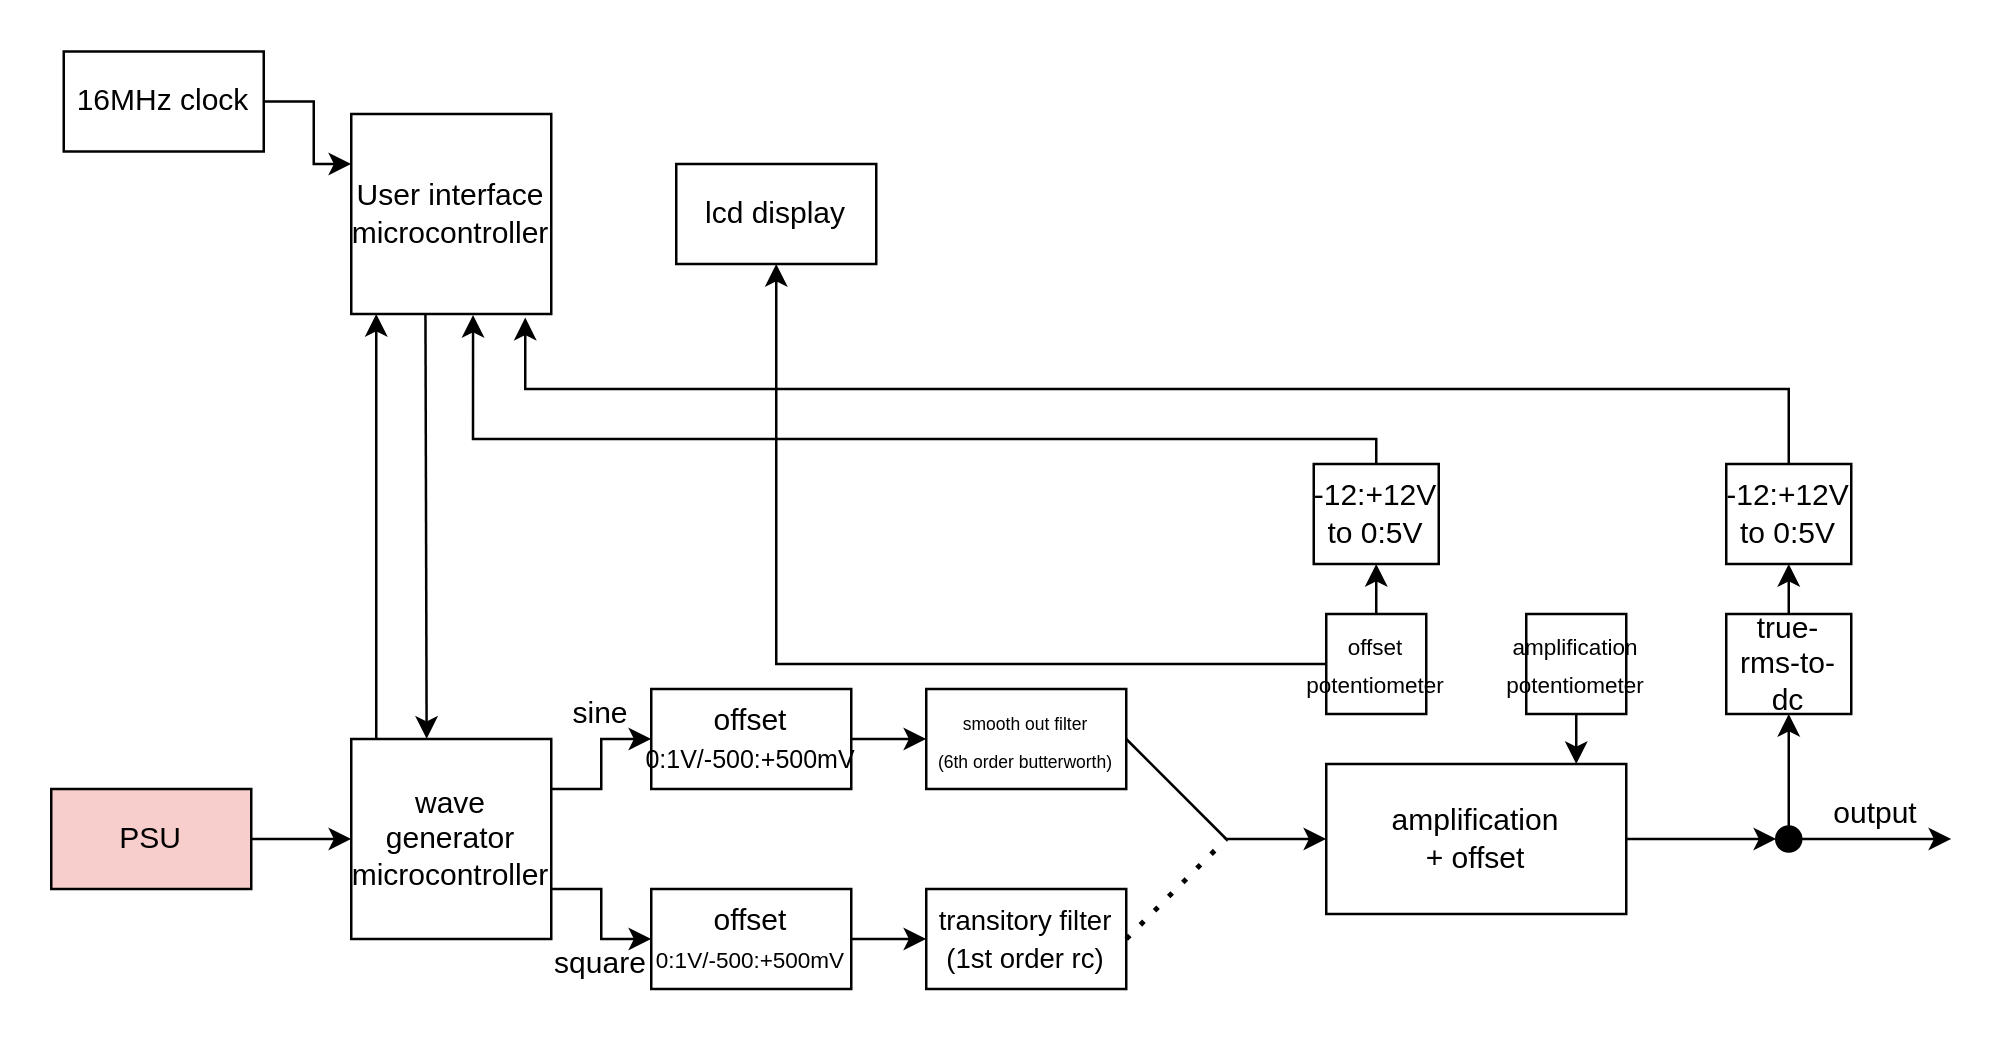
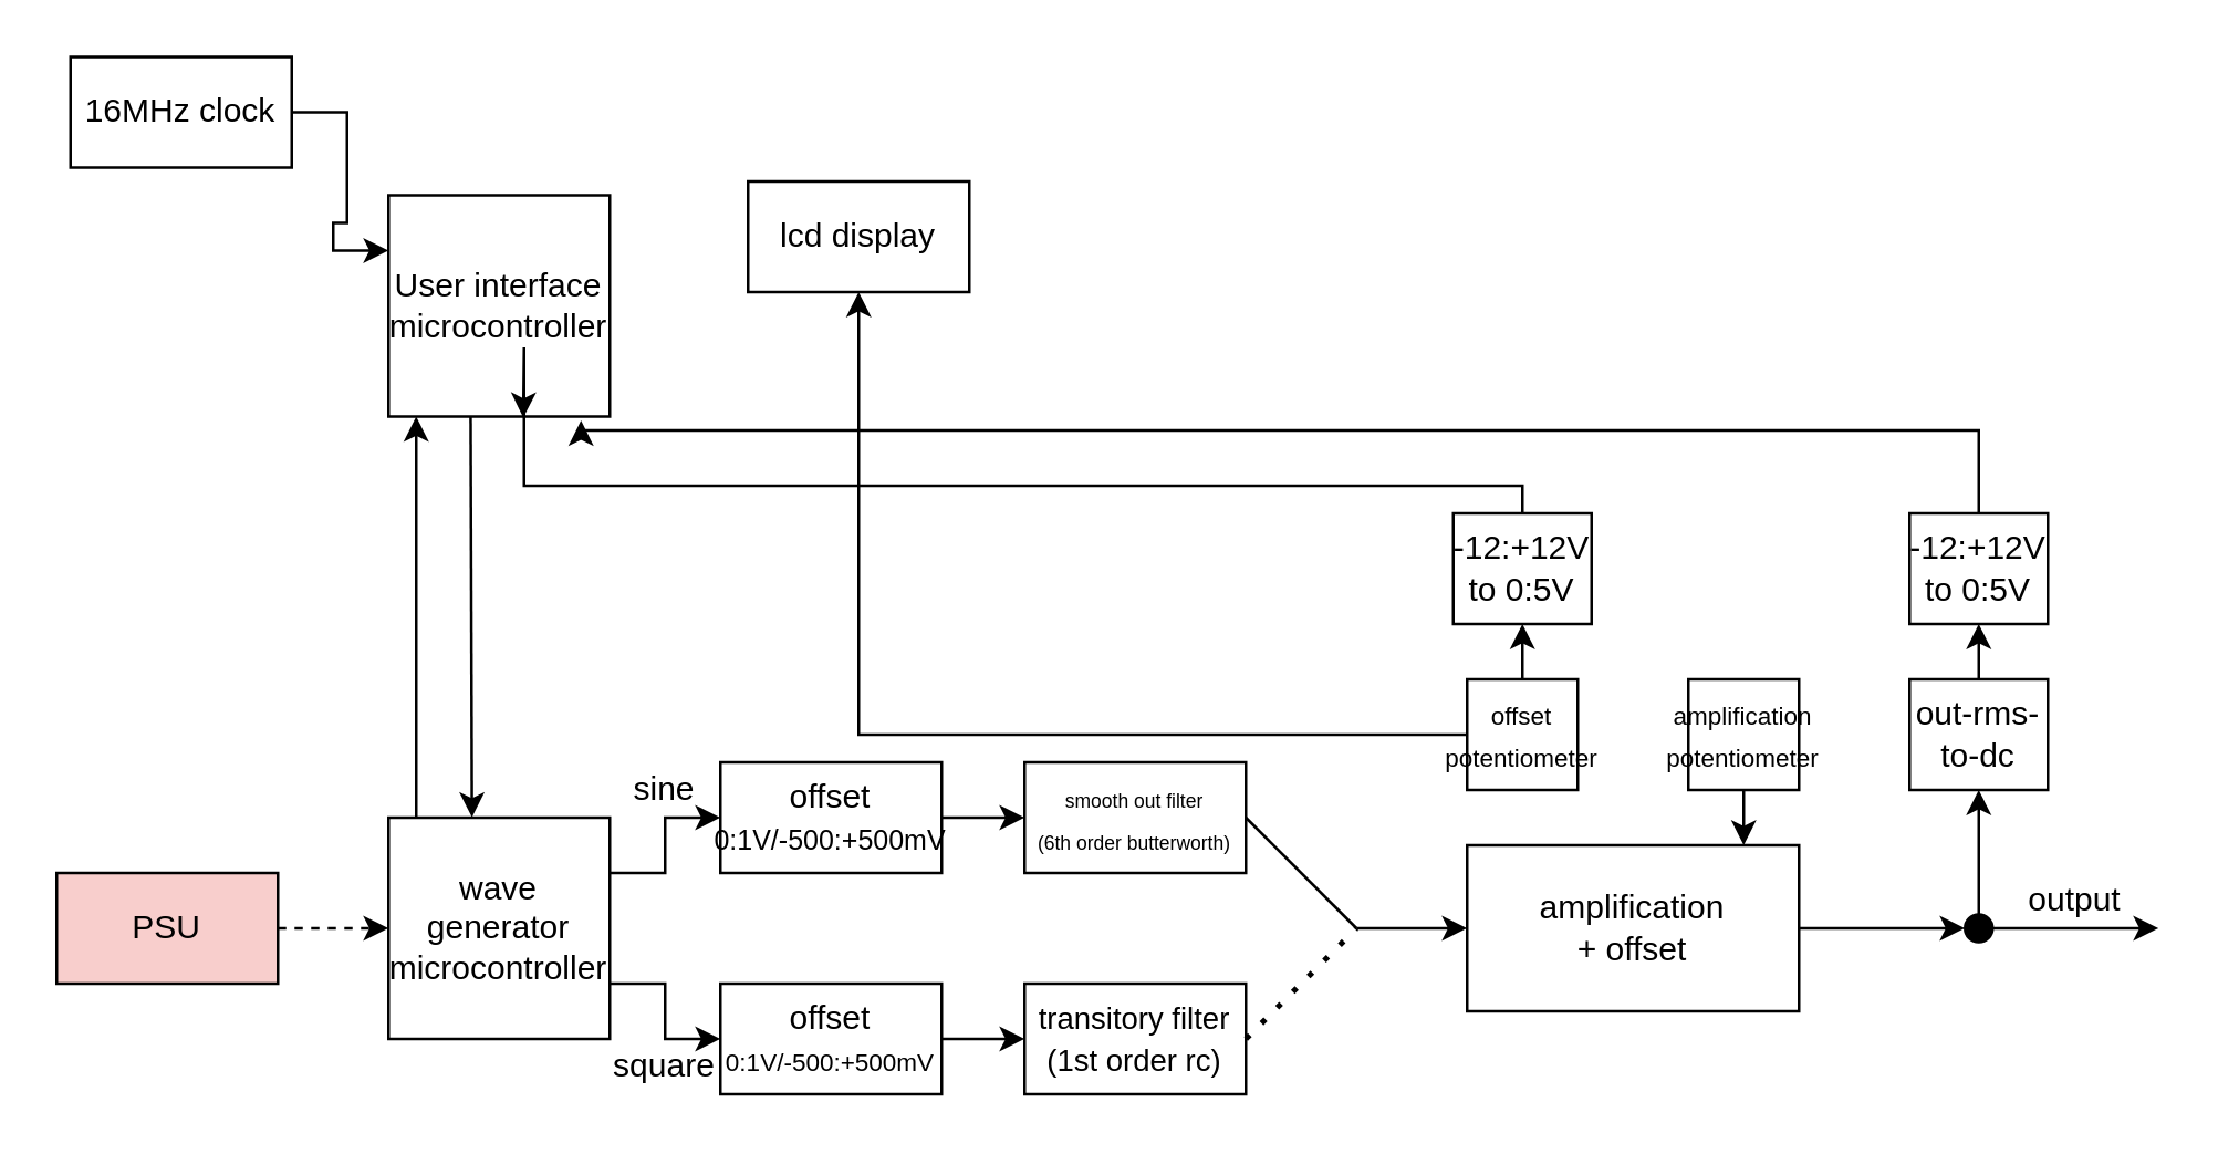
  <mxCell id="0" />
  <mxCell id="1" parent="0" />
- <mxCell id="2" value="User interface microcontroller" style="whiteSpace=wrap;html=1;aspect=fixed;" parent="1" vertex="1"><mxGeometry x="140" y="45" width="80" height="80" as="geometry" /></mxCell>
+ <mxCell id="2" value="User interface microcontroller" style="whiteSpace=wrap;html=1;aspect=fixed;" parent="1" vertex="1"><mxGeometry x="140" y="70" width="80" height="80" as="geometry" /></mxCell>
  <mxCell id="3" value="wave generator microcontroller" style="whiteSpace=wrap;html=1;aspect=fixed;" parent="1" vertex="1"><mxGeometry x="140" y="295" width="80" height="80" as="geometry" /></mxCell>
  <mxCell id="4" value="&lt;font&gt;&lt;font style=&quot;font-size: 12px&quot;&gt;offset&lt;/font&gt;&lt;br&gt;&lt;font size=&quot;1&quot;&gt;0:1V/-500:+500mV&lt;/font&gt;&lt;/font&gt;" style="rounded=0;whiteSpace=wrap;html=1;" parent="1" vertex="1"><mxGeometry x="260" y="275" width="80" height="40" as="geometry" /></mxCell>
  <mxCell id="5" value="offset&lt;br&gt;&lt;font style=&quot;font-size: 9px&quot;&gt;0:1V/-500:+500mV&lt;/font&gt;" style="rounded=0;whiteSpace=wrap;html=1;" parent="1" vertex="1"><mxGeometry x="260" y="355" width="80" height="40" as="geometry" /></mxCell>
  <mxCell id="6" value="" style="endArrow=classic;html=1;exitX=1;exitY=0.5;exitDx=0;exitDy=0;entryX=0;entryY=0.5;entryDx=0;entryDy=0;" parent="1" source="4" target="8" edge="1"><mxGeometry width="50" height="50" relative="1" as="geometry"><mxPoint x="390" y="405" as="sourcePoint" /><mxPoint x="340" y="295" as="targetPoint" /></mxGeometry></mxCell>
  <mxCell id="7" value="" style="endArrow=classic;html=1;entryX=0;entryY=0.5;entryDx=0;entryDy=0;" parent="1" target="9" edge="1"><mxGeometry width="50" height="50" relative="1" as="geometry"><mxPoint x="340" y="375" as="sourcePoint" /><mxPoint x="340" y="374.76" as="targetPoint" /></mxGeometry></mxCell>
  <mxCell id="8" value="&lt;font style=&quot;font-size: 7px&quot;&gt;smooth out filter&lt;br&gt;(6th order butterworth)&lt;/font&gt;" style="rounded=0;whiteSpace=wrap;html=1;" parent="1" vertex="1"><mxGeometry x="370" y="275" width="80" height="40" as="geometry" /></mxCell>
  <mxCell id="9" value="&lt;font style=&quot;font-size: 11px&quot;&gt;transitory filter&lt;br&gt;(1st order rc)&lt;/font&gt;" style="rounded=0;whiteSpace=wrap;html=1;" parent="1" vertex="1"><mxGeometry x="370" y="355" width="80" height="40" as="geometry" /></mxCell>
  <mxCell id="10" value="" style="endArrow=classic;html=1;entryX=0;entryY=0.5;entryDx=0;entryDy=0;rounded=0;" parent="1" target="5" edge="1"><mxGeometry width="50" height="50" relative="1" as="geometry"><mxPoint x="220" y="355" as="sourcePoint" /><mxPoint x="270" y="305" as="targetPoint" /><Array as="points"><mxPoint x="240" y="355" /><mxPoint x="240" y="375" /></Array></mxGeometry></mxCell>
  <mxCell id="11" value="" style="endArrow=classic;html=1;entryX=0;entryY=0.5;entryDx=0;entryDy=0;rounded=0;" parent="1" target="4" edge="1"><mxGeometry width="50" height="50" relative="1" as="geometry"><mxPoint x="220" y="315" as="sourcePoint" /><mxPoint x="260" y="335" as="targetPoint" /><Array as="points"><mxPoint x="240" y="315" /><mxPoint x="240" y="295" /></Array></mxGeometry></mxCell>
  <mxCell id="12" value="" style="endArrow=classic;html=1;" parent="1" edge="1"><mxGeometry width="50" height="50" relative="1" as="geometry"><mxPoint x="490" y="335" as="sourcePoint" /><mxPoint x="530" y="335" as="targetPoint" /></mxGeometry></mxCell>
  <mxCell id="13" value="" style="endArrow=none;dashed=1;html=1;dashPattern=1 3;strokeWidth=2;" parent="1" edge="1"><mxGeometry width="50" height="50" relative="1" as="geometry"><mxPoint x="450" y="375" as="sourcePoint" /><mxPoint x="490" y="335" as="targetPoint" /></mxGeometry></mxCell>
  <mxCell id="14" value="" style="endArrow=none;html=1;exitX=1;exitY=0.5;exitDx=0;exitDy=0;" parent="1" source="8" edge="1"><mxGeometry width="50" height="50" relative="1" as="geometry"><mxPoint x="500" y="325" as="sourcePoint" /><mxPoint x="490" y="335" as="targetPoint" /></mxGeometry></mxCell>
  <mxCell id="15" value="amplification&lt;br&gt;+ offset" style="rounded=0;whiteSpace=wrap;html=1;" parent="1" vertex="1"><mxGeometry x="530" y="305" width="120" height="60" as="geometry" /></mxCell>
  <mxCell id="16" value="" style="edgeStyle=orthogonalEdgeStyle;rounded=0;orthogonalLoop=1;jettySize=auto;html=1;exitX=1;exitY=0.5;exitDx=0;exitDy=0;entryX=0;entryY=0.25;entryDx=0;entryDy=0;" parent="1" source="28" target="2" edge="1"><mxGeometry relative="1" as="geometry" /></mxCell>
  <mxCell id="17" value="" style="endArrow=classic;html=1;entryX=0;entryY=0.5;entryDx=0;entryDy=0;" parent="1" target="18" edge="1"><mxGeometry width="50" height="50" relative="1" as="geometry"><mxPoint x="650" y="335" as="sourcePoint" /><mxPoint x="680" y="335" as="targetPoint" /></mxGeometry></mxCell>
  <mxCell id="18" value="" style="ellipse;whiteSpace=wrap;html=1;aspect=fixed;fillColor=#000000;" parent="1" vertex="1"><mxGeometry x="710" y="330" width="10" height="10" as="geometry" /></mxCell>
  <mxCell id="19" value="" style="endArrow=classic;html=1;exitX=1;exitY=0.5;exitDx=0;exitDy=0;" parent="1" source="18" edge="1"><mxGeometry width="50" height="50" relative="1" as="geometry"><mxPoint x="730" y="335" as="sourcePoint" /><mxPoint x="780" y="335" as="targetPoint" /></mxGeometry></mxCell>
  <mxCell id="20" value="" style="endArrow=classic;html=1;entryX=0.5;entryY=1;entryDx=0;entryDy=0;exitX=0.5;exitY=0;exitDx=0;exitDy=0;" parent="1" source="18" target="21" edge="1"><mxGeometry width="50" height="50" relative="1" as="geometry"><mxPoint x="685" y="325" as="sourcePoint" /><mxPoint x="685" y="435" as="targetPoint" /></mxGeometry></mxCell>
- <mxCell id="21" value="true-rms-to-dc" style="rounded=0;whiteSpace=wrap;html=1;fillColor=#FFFFFF;" parent="1" vertex="1"><mxGeometry x="690" y="245" width="50" height="40" as="geometry" /></mxCell>
+ <mxCell id="21" value="out-rms-to-dc" style="rounded=0;whiteSpace=wrap;html=1;fillColor=#FFFFFF;" parent="1" vertex="1"><mxGeometry x="690" y="245" width="50" height="40" as="geometry" /></mxCell>
  <mxCell id="22" value="" style="endArrow=classic;html=1;entryX=0.125;entryY=1;entryDx=0;entryDy=0;exitX=0.25;exitY=0;exitDx=0;exitDy=0;entryPerimeter=0;" parent="1" target="2" edge="1"><mxGeometry width="50" height="50" relative="1" as="geometry"><mxPoint x="150" y="295" as="sourcePoint" /><mxPoint x="150" y="175" as="targetPoint" /></mxGeometry></mxCell>
  <mxCell id="23" value="" style="endArrow=classic;html=1;exitX=0.371;exitY=0.999;exitDx=0;exitDy=0;exitPerimeter=0;entryX=0.377;entryY=-0.001;entryDx=0;entryDy=0;entryPerimeter=0;" parent="1" source="2" target="3" edge="1"><mxGeometry width="50" height="50" relative="1" as="geometry"><mxPoint x="160" y="175" as="sourcePoint" /><mxPoint x="180" y="265" as="targetPoint" /></mxGeometry></mxCell>
  <mxCell id="24" value="lcd display" style="rounded=0;whiteSpace=wrap;html=1;" parent="1" vertex="1"><mxGeometry x="270" y="65" width="80" height="40" as="geometry" /></mxCell>
  <mxCell id="25" value="output" style="text;html=1;strokeColor=none;fillColor=none;align=center;verticalAlign=middle;whiteSpace=wrap;rounded=0;" parent="1" vertex="1"><mxGeometry x="730" y="315" width="40" height="20" as="geometry" /></mxCell>
  <mxCell id="26" value="sine" style="text;html=1;strokeColor=none;fillColor=none;align=center;verticalAlign=middle;whiteSpace=wrap;rounded=0;" parent="1" vertex="1"><mxGeometry x="220" y="275" width="40" height="20" as="geometry" /></mxCell>
  <mxCell id="27" value="square" style="text;html=1;strokeColor=none;fillColor=none;align=center;verticalAlign=middle;whiteSpace=wrap;rounded=0;" parent="1" vertex="1"><mxGeometry x="220" y="375" width="40" height="20" as="geometry" /></mxCell>
  <mxCell id="28" value="16MHz clock" style="rounded=0;whiteSpace=wrap;html=1;" parent="1" vertex="1"><mxGeometry x="25" y="20" width="80" height="40" as="geometry" /></mxCell>
- <mxCell id="29" value="" style="edgeStyle=orthogonalEdgeStyle;rounded=0;orthogonalLoop=1;jettySize=auto;html=1;" parent="1" source="30" target="3" edge="1"><mxGeometry relative="1" as="geometry" /></mxCell>
+ <mxCell id="29" value="" style="edgeStyle=orthogonalEdgeStyle;rounded=0;orthogonalLoop=1;jettySize=auto;html=1;dashed=1;" parent="1" source="30" target="3" edge="1"><mxGeometry relative="1" as="geometry" /></mxCell>
  <mxCell id="30" value="PSU" style="rounded=0;whiteSpace=wrap;html=1;fillColor=#f8cecc;" parent="1" vertex="1"><mxGeometry x="20" y="315" width="80" height="40" as="geometry" /></mxCell>
  <mxCell id="31" value="" style="edgeStyle=orthogonalEdgeStyle;rounded=0;orthogonalLoop=1;jettySize=auto;html=1;" parent="1" source="32" target="24" edge="1"><mxGeometry relative="1" as="geometry" /></mxCell>
  <mxCell id="32" value="&lt;font style=&quot;font-size: 9px&quot;&gt;offset&lt;br&gt;potentiometer&lt;/font&gt;" style="rounded=0;whiteSpace=wrap;html=1;" parent="1" vertex="1"><mxGeometry x="530" y="245" width="40" height="40" as="geometry" /></mxCell>
  <mxCell id="33" style="edgeStyle=orthogonalEdgeStyle;rounded=0;orthogonalLoop=1;jettySize=auto;html=1;entryX=0.829;entryY=-0.012;entryDx=0;entryDy=0;entryPerimeter=0;" parent="1" source="34" target="15" edge="1"><mxGeometry relative="1" as="geometry" /></mxCell>
  <mxCell id="34" value="&lt;font style=&quot;font-size: 9px&quot;&gt;amplification&lt;br&gt;potentiometer&lt;/font&gt;" style="rounded=0;whiteSpace=wrap;html=1;" parent="1" vertex="1"><mxGeometry x="610" y="245" width="40" height="40" as="geometry" /></mxCell>
  <mxCell id="35" value="" style="endArrow=classic;html=1;entryX=0.5;entryY=1;entryDx=0;entryDy=0;exitX=0.5;exitY=0;exitDx=0;exitDy=0;" parent="1" target="37" edge="1"><mxGeometry width="50" height="50" relative="1" as="geometry"><mxPoint x="715" y="245" as="sourcePoint" /><mxPoint x="685" y="350" as="targetPoint" /></mxGeometry></mxCell>
  <mxCell id="36" style="edgeStyle=orthogonalEdgeStyle;rounded=0;orthogonalLoop=1;jettySize=auto;html=1;entryX=0.87;entryY=1.018;entryDx=0;entryDy=0;entryPerimeter=0;" parent="1" source="37" target="2" edge="1"><mxGeometry relative="1" as="geometry"><Array as="points"><mxPoint x="715" y="155" /><mxPoint x="210" y="155" /></Array></mxGeometry></mxCell>
  <mxCell id="37" value="-12:+12V to 0:5V" style="rounded=0;whiteSpace=wrap;html=1;fillColor=#FFFFFF;" parent="1" vertex="1"><mxGeometry x="690" y="185" width="50" height="40" as="geometry" /></mxCell>
  <mxCell id="38" value="" style="endArrow=classic;html=1;entryX=0.5;entryY=1;entryDx=0;entryDy=0;exitX=0.5;exitY=0;exitDx=0;exitDy=0;" parent="1" target="40" edge="1"><mxGeometry width="50" height="50" relative="1" as="geometry"><mxPoint x="550" y="245" as="sourcePoint" /><mxPoint x="520" y="350" as="targetPoint" /></mxGeometry></mxCell>
  <mxCell id="39" style="edgeStyle=orthogonalEdgeStyle;rounded=0;orthogonalLoop=1;jettySize=auto;html=1;entryX=0.609;entryY=1.005;entryDx=0;entryDy=0;entryPerimeter=0;" parent="1" source="40" target="2" edge="1"><mxGeometry relative="1" as="geometry"><Array as="points"><mxPoint x="550" y="175" /><mxPoint x="189" y="175" /><mxPoint x="189" y="125" /></Array></mxGeometry></mxCell>
  <mxCell id="40" value="-12:+12V to 0:5V" style="rounded=0;whiteSpace=wrap;html=1;fillColor=#FFFFFF;" parent="1" vertex="1"><mxGeometry x="525" y="185" width="50" height="40" as="geometry" /></mxCell>
